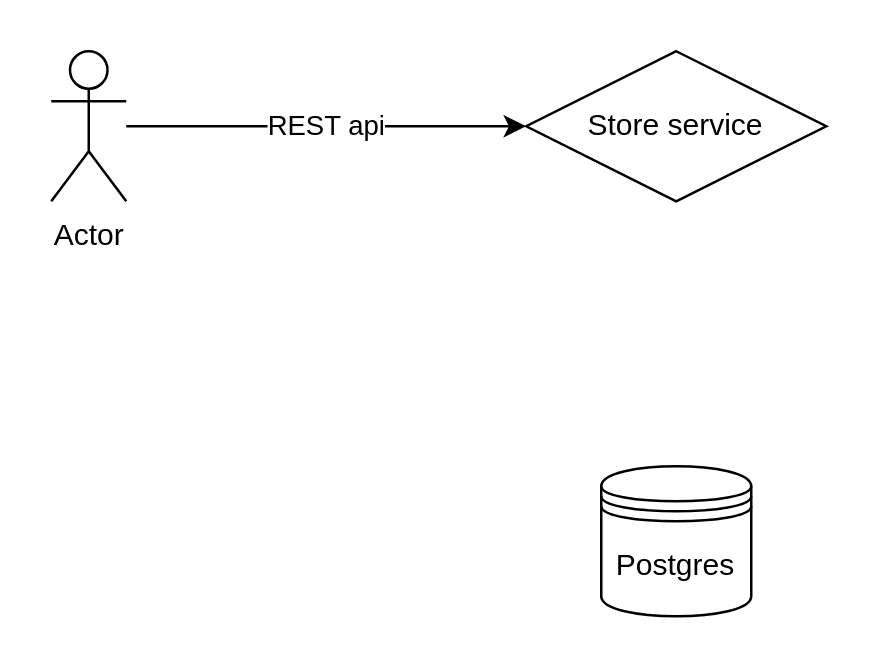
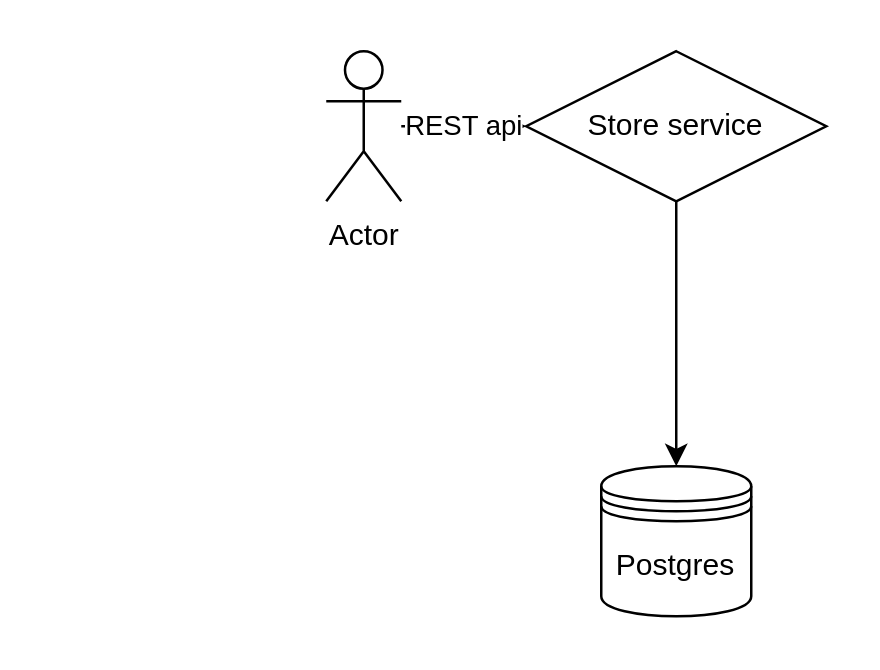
  <mxCell id="0" />
  <mxCell id="1" parent="0" />
  <mxCell id="2" value="REST api" style="edgeStyle=orthogonalEdgeStyle;rounded=0;orthogonalLoop=1;jettySize=auto;html=1;entryX=0;entryY=0.5;entryDx=0;entryDy=0;" edge="1" parent="1" source="3" target="6"><mxGeometry relative="1" as="geometry"><mxPoint x="130" y="50" as="targetPoint" /></mxGeometry></mxCell>
- <mxCell id="3" value="Actor" style="shape=umlActor;verticalLabelPosition=bottom;labelBackgroundColor=#ffffff;verticalAlign=top;html=1;outlineConnect=0;" vertex="1" parent="1"><mxGeometry x="20" y="20" width="30" height="60" as="geometry" /></mxCell>
+ <mxCell id="3" value="Actor" style="shape=umlActor;verticalLabelPosition=bottom;labelBackgroundColor=#ffffff;verticalAlign=top;html=1;outlineConnect=0;" vertex="1" parent="1"><mxGeometry x="130" y="20" width="30" height="60" as="geometry" /></mxCell>
  <mxCell id="4" value="Postgres&lt;br&gt;" style="shape=datastore;whiteSpace=wrap;html=1;" vertex="1" parent="1"><mxGeometry x="240" y="186" width="60" height="60" as="geometry" /></mxCell>
+ <mxCell id="5" value="" style="edgeStyle=orthogonalEdgeStyle;rounded=0;orthogonalLoop=1;jettySize=auto;html=1;entryX=0.5;entryY=0;entryDx=0;entryDy=0;" edge="1" parent="1" source="6" target="4"><mxGeometry relative="1" as="geometry"><mxPoint x="270" y="160" as="targetPoint" /></mxGeometry></mxCell>
  <mxCell id="6" value="Store service" style="rhombus;whiteSpace=wrap;html=1;" vertex="1" parent="1"><mxGeometry x="210" y="20" width="120" height="60" as="geometry" /></mxCell>
